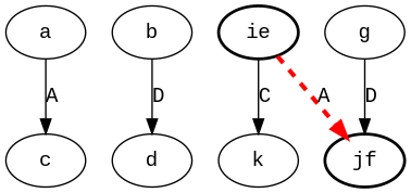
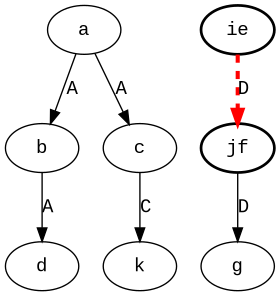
  digraph {
    fontname="Liberation Mono"
    node [fontname="Liberation Mono"]
    edge [fontname="Liberation Mono"]
    a
    b
    c
    ie [style=bold]
    jf [style=bold]
    k
    d
    g
+   a -> b [label=A]
    a -> c [label=A]
-   b -> d [label=D]
-   ie -> jf [color=red label=A style="setlinewidth(3),dashed"]
-   ie -> k [label=C]
-   g -> jf [label=D]
+   b -> d [label=A]
+   ie -> jf [color=red label=D style="setlinewidth(3),dashed"]
+   c -> k [label=C]
+   jf -> g [label=D]
  }
